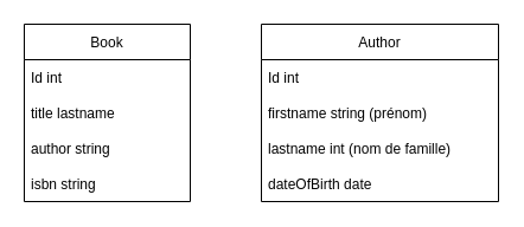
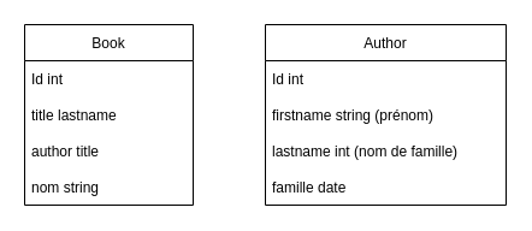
  <mxCell id="0" />
  <mxCell id="1" parent="0" />
  <mxCell id="2" value="Book" style="swimlane;fontStyle=0;childLayout=stackLayout;horizontal=1;startSize=30;horizontalStack=0;resizeParent=1;resizeParentMax=0;resizeLast=0;collapsible=1;marginBottom=0;" parent="1" vertex="1"><mxGeometry x="20" y="20" width="140" height="150" as="geometry" /></mxCell>
  <mxCell id="3" value="Id int" style="text;strokeColor=none;fillColor=none;align=left;verticalAlign=middle;spacingLeft=4;spacingRight=4;overflow=hidden;points=[[0,0.5],[1,0.5]];portConstraint=eastwest;rotatable=0;" parent="2" vertex="1"><mxGeometry y="30" width="140" height="30" as="geometry" /></mxCell>
  <mxCell id="4" value="title lastname" style="text;strokeColor=none;fillColor=none;align=left;verticalAlign=middle;spacingLeft=4;spacingRight=4;overflow=hidden;points=[[0,0.5],[1,0.5]];portConstraint=eastwest;rotatable=0;" parent="2" vertex="1"><mxGeometry y="60" width="140" height="30" as="geometry" /></mxCell>
- <mxCell id="5" value="author string" style="text;strokeColor=none;fillColor=none;align=left;verticalAlign=middle;spacingLeft=4;spacingRight=4;overflow=hidden;points=[[0,0.5],[1,0.5]];portConstraint=eastwest;rotatable=0;" parent="2" vertex="1"><mxGeometry y="90" width="140" height="30" as="geometry" /></mxCell>
- <mxCell id="6" value="isbn string" style="text;strokeColor=none;fillColor=none;align=left;verticalAlign=middle;spacingLeft=4;spacingRight=4;overflow=hidden;points=[[0,0.5],[1,0.5]];portConstraint=eastwest;rotatable=0;" parent="2" vertex="1"><mxGeometry y="120" width="140" height="30" as="geometry" /></mxCell>
+ <mxCell id="5" value="author title" style="text;strokeColor=none;fillColor=none;align=left;verticalAlign=middle;spacingLeft=4;spacingRight=4;overflow=hidden;points=[[0,0.5],[1,0.5]];portConstraint=eastwest;rotatable=0;" parent="2" vertex="1"><mxGeometry y="90" width="140" height="30" as="geometry" /></mxCell>
+ <mxCell id="6" value="nom string" style="text;strokeColor=none;fillColor=none;align=left;verticalAlign=middle;spacingLeft=4;spacingRight=4;overflow=hidden;points=[[0,0.5],[1,0.5]];portConstraint=eastwest;rotatable=0;" parent="2" vertex="1"><mxGeometry y="120" width="140" height="30" as="geometry" /></mxCell>
  <mxCell id="7" value="Author" style="swimlane;fontStyle=0;childLayout=stackLayout;horizontal=1;startSize=30;horizontalStack=0;resizeParent=1;resizeParentMax=0;resizeLast=0;collapsible=1;marginBottom=0;" vertex="1" parent="1"><mxGeometry x="220" y="20" width="200" height="150" as="geometry" /></mxCell>
  <mxCell id="8" value="Id int" style="text;strokeColor=none;fillColor=none;align=left;verticalAlign=middle;spacingLeft=4;spacingRight=4;overflow=hidden;points=[[0,0.5],[1,0.5]];portConstraint=eastwest;rotatable=0;" vertex="1" parent="7"><mxGeometry y="30" width="200" height="30" as="geometry" /></mxCell>
  <mxCell id="9" value="firstname string (prénom)" style="text;strokeColor=none;fillColor=none;align=left;verticalAlign=middle;spacingLeft=4;spacingRight=4;overflow=hidden;points=[[0,0.5],[1,0.5]];portConstraint=eastwest;rotatable=0;" vertex="1" parent="7"><mxGeometry y="60" width="200" height="30" as="geometry" /></mxCell>
  <mxCell id="10" value="lastname int (nom de famille)" style="text;strokeColor=none;fillColor=none;align=left;verticalAlign=middle;spacingLeft=4;spacingRight=4;overflow=hidden;points=[[0,0.5],[1,0.5]];portConstraint=eastwest;rotatable=0;" vertex="1" parent="7"><mxGeometry y="90" width="200" height="30" as="geometry" /></mxCell>
- <mxCell id="11" value="dateOfBirth date" style="text;strokeColor=none;fillColor=none;align=left;verticalAlign=middle;spacingLeft=4;spacingRight=4;overflow=hidden;points=[[0,0.5],[1,0.5]];portConstraint=eastwest;rotatable=0;" vertex="1" parent="7"><mxGeometry y="120" width="200" height="30" as="geometry" /></mxCell>
+ <mxCell id="11" value="famille date" style="text;strokeColor=none;fillColor=none;align=left;verticalAlign=middle;spacingLeft=4;spacingRight=4;overflow=hidden;points=[[0,0.5],[1,0.5]];portConstraint=eastwest;rotatable=0;" vertex="1" parent="7"><mxGeometry y="120" width="200" height="30" as="geometry" /></mxCell>
